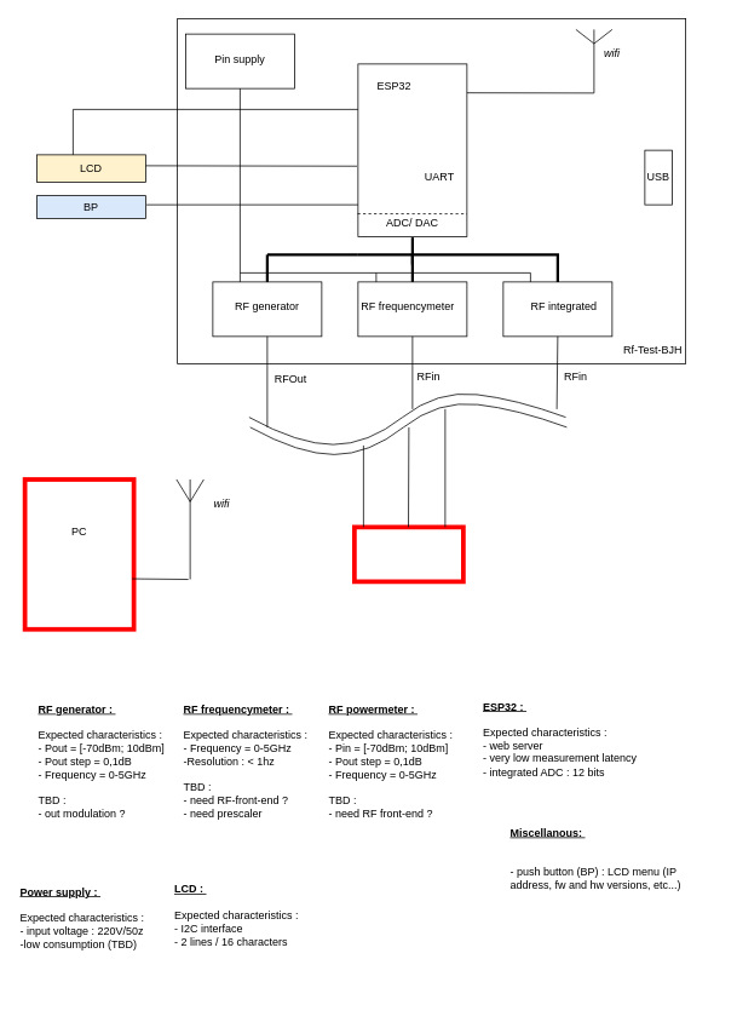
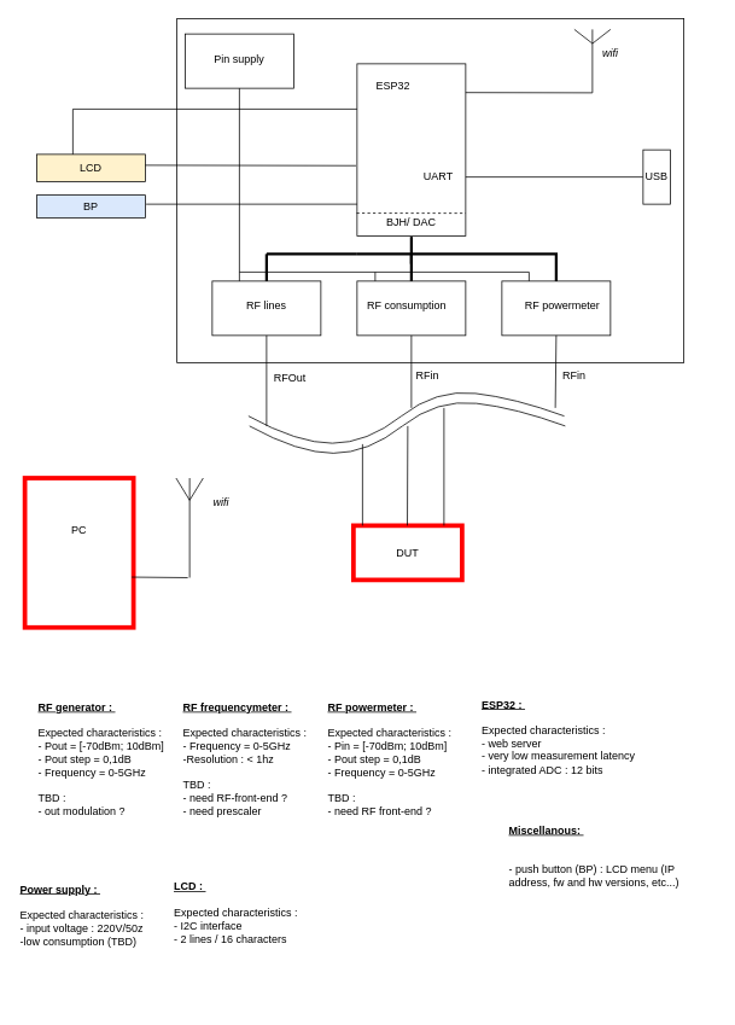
  <mxCell id="0" />
  <mxCell id="1" parent="0" />
  <mxCell id="2" value="" style="rounded=0;whiteSpace=wrap;html=1;" parent="1" vertex="1"><mxGeometry x="195" y="20" width="560" height="380" as="geometry" /></mxCell>
  <mxCell id="3" value="" style="rounded=0;whiteSpace=wrap;html=1;" parent="1" vertex="1"><mxGeometry x="204" y="37" width="120" height="60" as="geometry" /></mxCell>
  <mxCell id="4" value="Pin supply" style="text;html=1;align=center;verticalAlign=middle;whiteSpace=wrap;rounded=0;" parent="1" vertex="1"><mxGeometry x="224" y="50" width="80" height="30" as="geometry" /></mxCell>
  <mxCell id="5" value="" style="rounded=0;whiteSpace=wrap;html=1;" parent="1" vertex="1"><mxGeometry x="234" y="310" width="120" height="60" as="geometry" /></mxCell>
  <mxCell id="6" value="" style="rounded=0;whiteSpace=wrap;html=1;" parent="1" vertex="1"><mxGeometry x="394" y="310" width="120" height="60" as="geometry" /></mxCell>
  <mxCell id="7" value="" style="rounded=0;whiteSpace=wrap;html=1;" parent="1" vertex="1"><mxGeometry x="554" y="310" width="120" height="60" as="geometry" /></mxCell>
  <mxCell id="8" value="" style="rounded=0;whiteSpace=wrap;html=1;" parent="1" vertex="1"><mxGeometry x="394" y="70" width="120" height="190" as="geometry" /></mxCell>
  <mxCell id="9" value="ESP32" style="text;html=1;align=center;verticalAlign=middle;whiteSpace=wrap;rounded=0;" parent="1" vertex="1"><mxGeometry x="404" y="80" width="60" height="30" as="geometry" /></mxCell>
  <mxCell id="10" value="" style="endArrow=none;html=1;rounded=0;exitX=1;exitY=0.167;exitDx=0;exitDy=0;exitPerimeter=0;" parent="1" source="8" edge="1"><mxGeometry width="50" height="50" relative="1" as="geometry"><mxPoint x="464" y="570" as="sourcePoint" /><mxPoint x="654" y="102" as="targetPoint" /></mxGeometry></mxCell>
  <mxCell id="11" value="" style="group" parent="1" vertex="1" connectable="0"><mxGeometry x="390" y="580" width="120" height="60" as="geometry" /></mxCell>
  <mxCell id="12" value="" style="rounded=0;whiteSpace=wrap;html=1;perimeterSpacing=1;strokeWidth=5;strokeColor=#ff0000;" parent="11" vertex="1"><mxGeometry width="120" height="60" as="geometry" /></mxCell>
+ <mxCell id="13" value="DUT" style="text;html=1;align=center;verticalAlign=middle;whiteSpace=wrap;rounded=0;perimeterSpacing=10;" parent="11" vertex="1"><mxGeometry x="30" y="15" width="60" height="30" as="geometry" /></mxCell>
  <mxCell id="14" value="" style="group" parent="1" vertex="1" connectable="0"><mxGeometry x="634" y="32" width="70" height="70" as="geometry" /></mxCell>
  <mxCell id="15" value="" style="endArrow=none;html=1;rounded=0;" parent="14" edge="1"><mxGeometry width="50" height="50" relative="1" as="geometry"><mxPoint x="20" y="70" as="sourcePoint" /><mxPoint x="20" as="targetPoint" /></mxGeometry></mxCell>
  <mxCell id="16" value="" style="endArrow=none;html=1;rounded=0;" parent="14" edge="1"><mxGeometry width="50" height="50" relative="1" as="geometry"><mxPoint x="20" y="15.556" as="sourcePoint" /><mxPoint x="40" as="targetPoint" /></mxGeometry></mxCell>
  <mxCell id="17" value="" style="endArrow=none;html=1;rounded=0;" parent="14" edge="1"><mxGeometry width="50" height="50" relative="1" as="geometry"><mxPoint x="20" y="15.556" as="sourcePoint" /><mxPoint as="targetPoint" /></mxGeometry></mxCell>
  <mxCell id="18" value="&lt;i&gt;wifi&lt;/i&gt;" style="text;html=1;align=center;verticalAlign=middle;whiteSpace=wrap;rounded=0;" parent="14" vertex="1"><mxGeometry x="10" y="15.556" width="60" height="23.333" as="geometry" /></mxCell>
  <mxCell id="19" value="&lt;i&gt;wifi&lt;/i&gt;" style="text;html=1;align=center;verticalAlign=middle;whiteSpace=wrap;rounded=0;" parent="1" vertex="1"><mxGeometry x="214" y="540" width="60" height="30" as="geometry" /></mxCell>
- <mxCell id="20" value="Rf-Test-BJH" style="text;html=1;align=center;verticalAlign=middle;whiteSpace=wrap;rounded=0;" parent="1" vertex="1"><mxGeometry x="684" y="370" width="70" height="30" as="geometry" /></mxCell>
  <mxCell id="21" value="" style="endArrow=none;html=1;rounded=0;" parent="1" edge="1"><mxGeometry width="50" height="50" relative="1" as="geometry"><mxPoint x="294" y="470" as="sourcePoint" /><mxPoint x="294" y="370" as="targetPoint" /></mxGeometry></mxCell>
  <mxCell id="22" value="RFOut" style="text;html=1;align=center;verticalAlign=middle;whiteSpace=wrap;rounded=0;" parent="1" vertex="1"><mxGeometry x="290" y="402" width="60" height="30" as="geometry" /></mxCell>
- <mxCell id="23" value="RF generator" style="text;html=1;align=center;verticalAlign=middle;whiteSpace=wrap;rounded=0;" parent="1" vertex="1"><mxGeometry x="211" y="322" width="166" height="30" as="geometry" /></mxCell>
+ <mxCell id="23" value="RF lines" style="text;html=1;align=center;verticalAlign=middle;whiteSpace=wrap;rounded=0;" parent="1" vertex="1"><mxGeometry x="211" y="322" width="166" height="30" as="geometry" /></mxCell>
  <mxCell id="24" value="RFin" style="text;html=1;align=center;verticalAlign=middle;whiteSpace=wrap;rounded=0;" parent="1" vertex="1"><mxGeometry x="604" y="399" width="60" height="30" as="geometry" /></mxCell>
  <mxCell id="25" value="RFin" style="text;html=1;align=center;verticalAlign=middle;whiteSpace=wrap;rounded=0;" parent="1" vertex="1"><mxGeometry x="442" y="399" width="60" height="30" as="geometry" /></mxCell>
- <mxCell id="26" value="RF frequencymeter" style="text;html=1;align=center;verticalAlign=middle;whiteSpace=wrap;rounded=0;" parent="1" vertex="1"><mxGeometry x="366" y="322" width="166" height="30" as="geometry" /></mxCell>
- <mxCell id="27" value="RF integrated" style="text;html=1;align=center;verticalAlign=middle;whiteSpace=wrap;rounded=0;" parent="1" vertex="1"><mxGeometry x="538" y="322" width="166" height="30" as="geometry" /></mxCell>
+ <mxCell id="26" value="RF consumption" style="text;html=1;align=center;verticalAlign=middle;whiteSpace=wrap;rounded=0;" parent="1" vertex="1"><mxGeometry x="366" y="322" width="166" height="30" as="geometry" /></mxCell>
+ <mxCell id="27" value="RF powermeter" style="text;html=1;align=center;verticalAlign=middle;whiteSpace=wrap;rounded=0;" parent="1" vertex="1"><mxGeometry x="538" y="322" width="166" height="30" as="geometry" /></mxCell>
  <mxCell id="28" value="" style="group" parent="1" vertex="1" connectable="0"><mxGeometry x="274" y="429" width="350" height="71" as="geometry" /></mxCell>
  <mxCell id="29" value="" style="curved=1;endArrow=none;html=1;rounded=0;endFill=0;" parent="28" edge="1"><mxGeometry width="50" height="50" relative="1" as="geometry"><mxPoint y="30" as="sourcePoint" /><mxPoint x="348.91" y="30" as="targetPoint" /><Array as="points"><mxPoint x="54.517" y="60" /><mxPoint x="130.841" y="60" /><mxPoint x="207.165" /><mxPoint x="294.393" y="10" /></Array></mxGeometry></mxCell>
  <mxCell id="30" value="" style="curved=1;endArrow=none;html=1;rounded=0;endFill=0;" parent="28" edge="1"><mxGeometry width="50" height="50" relative="1" as="geometry"><mxPoint x="1.09" y="41" as="sourcePoint" /><mxPoint x="350.0" y="41" as="targetPoint" /><Array as="points"><mxPoint x="55.607" y="71" /><mxPoint x="131.931" y="71" /><mxPoint x="208.255" y="11" /><mxPoint x="295.483" y="21" /></Array></mxGeometry></mxCell>
  <mxCell id="31" value="" style="endArrow=none;html=1;rounded=0;" parent="1" edge="1"><mxGeometry width="50" height="50" relative="1" as="geometry"><mxPoint x="400" y="580" as="sourcePoint" /><mxPoint x="400" y="490" as="targetPoint" /></mxGeometry></mxCell>
  <mxCell id="32" value="" style="endArrow=none;html=1;rounded=0;" parent="1" edge="1"><mxGeometry width="50" height="50" relative="1" as="geometry"><mxPoint x="449.5" y="580" as="sourcePoint" /><mxPoint x="450" y="470" as="targetPoint" /></mxGeometry></mxCell>
  <mxCell id="33" value="" style="endArrow=none;html=1;rounded=0;" parent="1" edge="1"><mxGeometry width="50" height="50" relative="1" as="geometry"><mxPoint x="490" y="580" as="sourcePoint" /><mxPoint x="490" y="450" as="targetPoint" /></mxGeometry></mxCell>
  <mxCell id="34" value="" style="group" parent="1" vertex="1" connectable="0"><mxGeometry x="27" y="527.5" width="197" height="165" as="geometry" /></mxCell>
  <mxCell id="35" value="" style="group" parent="34" vertex="1" connectable="0"><mxGeometry width="120" height="165" as="geometry" /></mxCell>
  <mxCell id="36" value="" style="rounded=0;whiteSpace=wrap;html=1;perimeterSpacing=1;strokeWidth=5;strokeColor=#ff0000;" parent="35" vertex="1"><mxGeometry width="120" height="165" as="geometry" /></mxCell>
  <mxCell id="37" value="PC" style="text;html=1;align=center;verticalAlign=middle;whiteSpace=wrap;rounded=0;perimeterSpacing=10;" parent="35" vertex="1"><mxGeometry x="30" y="16.25" width="60" height="82.5" as="geometry" /></mxCell>
  <mxCell id="38" value="" style="group" parent="34" vertex="1" connectable="0"><mxGeometry x="167" width="30" height="110" as="geometry" /></mxCell>
  <mxCell id="39" value="" style="endArrow=none;html=1;rounded=0;" parent="38" edge="1"><mxGeometry width="50" height="50" relative="1" as="geometry"><mxPoint x="15" y="110" as="sourcePoint" /><mxPoint x="15" as="targetPoint" /></mxGeometry></mxCell>
  <mxCell id="40" value="" style="endArrow=none;html=1;rounded=0;" parent="38" edge="1"><mxGeometry width="50" height="50" relative="1" as="geometry"><mxPoint x="15" y="24.444" as="sourcePoint" /><mxPoint x="30" as="targetPoint" /></mxGeometry></mxCell>
  <mxCell id="41" value="" style="endArrow=none;html=1;rounded=0;" parent="38" edge="1"><mxGeometry width="50" height="50" relative="1" as="geometry"><mxPoint x="15" y="24.444" as="sourcePoint" /><mxPoint as="targetPoint" /></mxGeometry></mxCell>
  <mxCell id="42" value="" style="endArrow=none;html=1;rounded=0;exitX=0.975;exitY=0.661;exitDx=0;exitDy=0;exitPerimeter=0;" parent="34" source="36" edge="1"><mxGeometry width="50" height="50" relative="1" as="geometry"><mxPoint x="-190" y="357.5" as="sourcePoint" /><mxPoint x="180" y="110" as="targetPoint" /></mxGeometry></mxCell>
  <mxCell id="43" value="&lt;div style=&quot;&quot;&gt;&lt;u style=&quot;background-color: initial;&quot;&gt;&lt;b&gt;RF generator :&amp;nbsp;&lt;/b&gt;&lt;/u&gt;&lt;/div&gt;&lt;div style=&quot;text-align: center;&quot;&gt;&lt;u style=&quot;background-color: initial;&quot;&gt;&lt;b&gt;&lt;br&gt;&lt;/b&gt;&lt;/u&gt;&lt;/div&gt;&lt;div style=&quot;&quot;&gt;&lt;span style=&quot;background-color: initial;&quot;&gt;Expected characteristics :&amp;nbsp;&lt;/span&gt;&lt;/div&gt;&lt;div&gt;- Pout = [-70dBm; 10dBm]&lt;/div&gt;&lt;div&gt;- Pout step = 0,1dB&lt;/div&gt;&lt;div&gt;- Frequency = 0-5GHz&lt;/div&gt;&lt;div&gt;&lt;br&gt;&lt;/div&gt;&lt;div&gt;TBD :&amp;nbsp;&lt;/div&gt;&lt;div&gt;- out modulation ?&lt;/div&gt;&lt;div&gt;&lt;br&gt;&lt;/div&gt;" style="text;html=1;align=left;verticalAlign=middle;whiteSpace=wrap;rounded=0;" parent="1" vertex="1"><mxGeometry x="40" y="760" width="270" height="170" as="geometry" /></mxCell>
  <mxCell id="44" value="&lt;div style=&quot;&quot;&gt;&lt;u style=&quot;background-color: initial;&quot;&gt;&lt;b&gt;RF frequencymeter :&amp;nbsp;&lt;/b&gt;&lt;/u&gt;&lt;/div&gt;&lt;div style=&quot;text-align: center;&quot;&gt;&lt;u style=&quot;background-color: initial;&quot;&gt;&lt;b&gt;&lt;br&gt;&lt;/b&gt;&lt;/u&gt;&lt;/div&gt;&lt;div style=&quot;&quot;&gt;&lt;span style=&quot;background-color: initial;&quot;&gt;Expected characteristics :&amp;nbsp;&lt;/span&gt;&lt;/div&gt;&lt;div&gt;- Frequency = 0-5GHz&lt;/div&gt;&lt;div&gt;-Resolution : &amp;lt; 1hz&lt;/div&gt;&lt;div&gt;&lt;br&gt;&lt;/div&gt;&lt;div&gt;TBD :&amp;nbsp;&lt;/div&gt;&lt;div&gt;- need RF-front-end ?&lt;/div&gt;&lt;div&gt;- need prescaler&lt;/div&gt;&lt;div&gt;&lt;br&gt;&lt;/div&gt;" style="text;html=1;align=left;verticalAlign=middle;whiteSpace=wrap;rounded=0;" parent="1" vertex="1"><mxGeometry x="200" y="760" width="270" height="170" as="geometry" /></mxCell>
  <mxCell id="45" value="&lt;div style=&quot;&quot;&gt;&lt;u style=&quot;background-color: initial;&quot;&gt;&lt;b&gt;RF powermeter :&amp;nbsp;&lt;/b&gt;&lt;/u&gt;&lt;/div&gt;&lt;div style=&quot;text-align: center;&quot;&gt;&lt;u style=&quot;background-color: initial;&quot;&gt;&lt;b&gt;&lt;br&gt;&lt;/b&gt;&lt;/u&gt;&lt;/div&gt;&lt;div style=&quot;&quot;&gt;&lt;span style=&quot;background-color: initial;&quot;&gt;Expected characteristics :&amp;nbsp;&lt;/span&gt;&lt;/div&gt;&lt;div&gt;- Pin = [-70dBm; 10dBm]&lt;/div&gt;&lt;div&gt;- Pout step = 0,1dB&lt;/div&gt;&lt;div&gt;- Frequency = 0-5GHz&lt;/div&gt;&lt;div&gt;&lt;br&gt;&lt;/div&gt;&lt;div&gt;TBD :&amp;nbsp;&lt;/div&gt;&lt;div&gt;- need RF front-end ?&lt;/div&gt;&lt;div&gt;&lt;br&gt;&lt;/div&gt;" style="text;html=1;align=left;verticalAlign=middle;whiteSpace=wrap;rounded=0;" parent="1" vertex="1"><mxGeometry x="360" y="760" width="230" height="170" as="geometry" /></mxCell>
  <mxCell id="46" value="&lt;div style=&quot;&quot;&gt;&lt;u style=&quot;background-color: initial;&quot;&gt;&lt;b&gt;ESP32 :&amp;nbsp;&lt;/b&gt;&lt;/u&gt;&lt;/div&gt;&lt;div style=&quot;text-align: center;&quot;&gt;&lt;u style=&quot;background-color: initial;&quot;&gt;&lt;b&gt;&lt;br&gt;&lt;/b&gt;&lt;/u&gt;&lt;/div&gt;&lt;div style=&quot;&quot;&gt;&lt;span style=&quot;background-color: initial;&quot;&gt;Expected characteristics :&amp;nbsp;&lt;/span&gt;&lt;/div&gt;&lt;div&gt;- web server&lt;/div&gt;&lt;div&gt;- very low measurement laten&lt;span style=&quot;background-color: initial;&quot;&gt;cy&lt;/span&gt;&lt;/div&gt;&lt;div&gt;&lt;span style=&quot;background-color: initial;&quot;&gt;- integrated ADC : 12 bits&lt;/span&gt;&lt;/div&gt;&lt;div&gt;&lt;br&gt;&lt;/div&gt;&lt;div&gt;&lt;br&gt;&lt;/div&gt;&lt;div&gt;&lt;br&gt;&lt;/div&gt;" style="text;html=1;align=left;verticalAlign=middle;whiteSpace=wrap;rounded=0;" parent="1" vertex="1"><mxGeometry x="530" y="750" width="230" height="170" as="geometry" /></mxCell>
  <mxCell id="47" value="&lt;div style=&quot;&quot;&gt;&lt;u style=&quot;background-color: initial;&quot;&gt;&lt;b&gt;Power supply :&amp;nbsp;&lt;/b&gt;&lt;/u&gt;&lt;/div&gt;&lt;div style=&quot;text-align: center;&quot;&gt;&lt;u style=&quot;background-color: initial;&quot;&gt;&lt;b&gt;&lt;br&gt;&lt;/b&gt;&lt;/u&gt;&lt;/div&gt;&lt;div style=&quot;&quot;&gt;&lt;span style=&quot;background-color: initial;&quot;&gt;Expected characteristics :&amp;nbsp;&lt;/span&gt;&lt;/div&gt;&lt;div&gt;- input voltage : 220V/50z&lt;/div&gt;&lt;div&gt;-low consumption (TBD)&lt;/div&gt;&lt;div&gt;&lt;br&gt;&lt;/div&gt;&lt;div&gt;&lt;br&gt;&lt;/div&gt;" style="text;html=1;align=left;verticalAlign=middle;whiteSpace=wrap;rounded=0;" parent="1" vertex="1"><mxGeometry x="20" y="940" width="230" height="170" as="geometry" /></mxCell>
  <mxCell id="48" value="" style="endArrow=none;html=1;rounded=0;entryX=0.5;entryY=1;entryDx=0;entryDy=0;exitX=0.25;exitY=0;exitDx=0;exitDy=0;" parent="1" source="5" target="3" edge="1"><mxGeometry width="50" height="50" relative="1" as="geometry"><mxPoint x="264" y="190" as="sourcePoint" /><mxPoint x="514" y="520" as="targetPoint" /></mxGeometry></mxCell>
  <mxCell id="49" value="" style="endArrow=none;html=1;rounded=0;" parent="1" edge="1"><mxGeometry width="50" height="50" relative="1" as="geometry"><mxPoint x="394" y="120" as="sourcePoint" /><mxPoint x="80" y="120" as="targetPoint" /></mxGeometry></mxCell>
  <mxCell id="50" value="" style="endArrow=none;html=1;rounded=0;entryX=0.5;entryY=1;entryDx=0;entryDy=0;" parent="1" target="6" edge="1"><mxGeometry width="50" height="50" relative="1" as="geometry"><mxPoint x="454" y="450" as="sourcePoint" /><mxPoint x="449" y="380" as="targetPoint" /></mxGeometry></mxCell>
  <mxCell id="51" value="" style="endArrow=none;html=1;rounded=0;" parent="1" edge="1"><mxGeometry width="50" height="50" relative="1" as="geometry"><mxPoint x="613" y="450" as="sourcePoint" /><mxPoint x="614" y="370" as="targetPoint" /></mxGeometry></mxCell>
  <mxCell id="52" value="" style="endArrow=none;html=1;rounded=0;strokeWidth=3;" parent="1" edge="1"><mxGeometry width="50" height="50" relative="1" as="geometry"><mxPoint x="394" y="280" as="sourcePoint" /><mxPoint x="294" y="280" as="targetPoint" /></mxGeometry></mxCell>
  <mxCell id="53" value="" style="endArrow=none;html=1;rounded=0;entryX=0.5;entryY=0;entryDx=0;entryDy=0;strokeWidth=3;" parent="1" target="7" edge="1"><mxGeometry width="50" height="50" relative="1" as="geometry"><mxPoint x="394" y="280" as="sourcePoint" /><mxPoint x="514" y="520" as="targetPoint" /><Array as="points"><mxPoint x="614" y="280" /></Array></mxGeometry></mxCell>
  <mxCell id="54" value="" style="endArrow=none;html=1;rounded=0;entryX=0.5;entryY=0;entryDx=0;entryDy=0;strokeWidth=3;" parent="1" target="6" edge="1"><mxGeometry width="50" height="50" relative="1" as="geometry"><mxPoint x="454" y="280" as="sourcePoint" /><mxPoint x="514" y="520" as="targetPoint" /></mxGeometry></mxCell>
  <mxCell id="55" value="&lt;div style=&quot;&quot;&gt;&lt;u style=&quot;background-color: initial;&quot;&gt;&lt;b&gt;LCD :&amp;nbsp;&lt;/b&gt;&lt;/u&gt;&lt;/div&gt;&lt;div style=&quot;text-align: center;&quot;&gt;&lt;u style=&quot;background-color: initial;&quot;&gt;&lt;b&gt;&lt;br&gt;&lt;/b&gt;&lt;/u&gt;&lt;/div&gt;&lt;div style=&quot;&quot;&gt;&lt;span style=&quot;background-color: initial;&quot;&gt;Expected characteristics :&amp;nbsp;&lt;/span&gt;&lt;/div&gt;&lt;div&gt;- I2C interface&lt;/div&gt;&lt;div&gt;- 2 lines / 16 characters&lt;/div&gt;&lt;div&gt;&lt;br&gt;&lt;/div&gt;" style="text;html=1;align=left;verticalAlign=middle;whiteSpace=wrap;rounded=0;" vertex="1" parent="1"><mxGeometry x="190" y="930" width="230" height="170" as="geometry" /></mxCell>
  <mxCell id="56" value="LCD" style="rounded=0;whiteSpace=wrap;html=1;fillColor=#fff2cc;" vertex="1" parent="1"><mxGeometry x="40" y="170" width="120" height="30" as="geometry" /></mxCell>
  <mxCell id="57" value="" style="endArrow=none;html=1;rounded=0;entryX=0.5;entryY=0;entryDx=0;entryDy=0;strokeWidth=3;" edge="1" parent="1"><mxGeometry width="50" height="50" relative="1" as="geometry"><mxPoint x="454" y="261" as="sourcePoint" /><mxPoint x="454" y="291" as="targetPoint" /></mxGeometry></mxCell>
  <mxCell id="58" value="" style="endArrow=none;html=1;rounded=0;exitX=0.5;exitY=0;exitDx=0;exitDy=0;strokeWidth=3;" edge="1" parent="1" source="5"><mxGeometry width="50" height="50" relative="1" as="geometry"><mxPoint x="464" y="570" as="sourcePoint" /><mxPoint x="294" y="280" as="targetPoint" /></mxGeometry></mxCell>
  <mxCell id="59" value="" style="endArrow=none;html=1;rounded=0;exitX=0.25;exitY=0;exitDx=0;exitDy=0;edgeStyle=orthogonalEdgeStyle;" edge="1" parent="1" source="7"><mxGeometry width="50" height="50" relative="1" as="geometry"><mxPoint x="464" y="570" as="sourcePoint" /><mxPoint x="264" y="300" as="targetPoint" /><Array as="points"><mxPoint x="584" y="300" /></Array></mxGeometry></mxCell>
  <mxCell id="60" value="" style="endArrow=none;html=1;rounded=0;" edge="1" parent="1"><mxGeometry width="50" height="50" relative="1" as="geometry"><mxPoint x="414" y="310" as="sourcePoint" /><mxPoint x="414" y="300" as="targetPoint" /></mxGeometry></mxCell>
  <mxCell id="61" value="" style="endArrow=none;html=1;rounded=0;exitX=-0.01;exitY=0.592;exitDx=0;exitDy=0;exitPerimeter=0;" edge="1" parent="1" source="8"><mxGeometry width="50" height="50" relative="1" as="geometry"><mxPoint x="367.24" y="185.816" as="sourcePoint" /><mxPoint x="160" y="182" as="targetPoint" /></mxGeometry></mxCell>
- <mxCell id="62" value="ADC/ DAC" style="text;html=1;align=center;verticalAlign=middle;whiteSpace=wrap;rounded=0;" vertex="1" parent="1"><mxGeometry x="424" y="230" width="60" height="30" as="geometry" /></mxCell>
+ <mxCell id="62" value="BJH/ DAC" style="text;html=1;align=center;verticalAlign=middle;whiteSpace=wrap;rounded=0;" vertex="1" parent="1"><mxGeometry x="424" y="230" width="60" height="30" as="geometry" /></mxCell>
  <mxCell id="63" value="" style="endArrow=none;html=1;rounded=0;dashed=1;exitX=-0.004;exitY=0.868;exitDx=0;exitDy=0;exitPerimeter=0;" edge="1" parent="1" source="8"><mxGeometry width="50" height="50" relative="1" as="geometry"><mxPoint x="404" y="160" as="sourcePoint" /><mxPoint x="514" y="235" as="targetPoint" /></mxGeometry></mxCell>
  <mxCell id="64" value="" style="endArrow=none;html=1;rounded=0;" edge="1" parent="1"><mxGeometry width="50" height="50" relative="1" as="geometry"><mxPoint x="80" y="170" as="sourcePoint" /><mxPoint x="80" y="120" as="targetPoint" /></mxGeometry></mxCell>
  <mxCell id="65" value="UART" style="text;html=1;align=center;verticalAlign=middle;whiteSpace=wrap;rounded=0;" vertex="1" parent="1"><mxGeometry x="454" y="180" width="60" height="30" as="geometry" /></mxCell>
+ <mxCell id="66" value="" style="endArrow=none;html=1;rounded=0;entryX=1;entryY=0.5;entryDx=0;entryDy=0;exitX=0;exitY=0.5;exitDx=0;exitDy=0;" edge="1" parent="1" source="67" target="65"><mxGeometry width="50" height="50" relative="1" as="geometry"><mxPoint x="700" y="195" as="sourcePoint" /><mxPoint x="380" y="360" as="targetPoint" /></mxGeometry></mxCell>
  <mxCell id="67" value="USB" style="rounded=0;whiteSpace=wrap;html=1;" vertex="1" parent="1"><mxGeometry x="710" y="165" width="30" height="60" as="geometry" /></mxCell>
  <mxCell id="68" value="BP" style="rounded=0;whiteSpace=wrap;html=1;fillColor=#dae8fc;" vertex="1" parent="1"><mxGeometry x="40" y="215" width="120" height="25" as="geometry" /></mxCell>
  <mxCell id="69" value="&lt;div style=&quot;&quot;&gt;&lt;u style=&quot;background-color: initial;&quot;&gt;&lt;b&gt;Miscellanous:&amp;nbsp;&lt;/b&gt;&lt;/u&gt;&lt;/div&gt;&lt;div style=&quot;text-align: center;&quot;&gt;&lt;u style=&quot;background-color: initial;&quot;&gt;&lt;b&gt;&lt;br&gt;&lt;/b&gt;&lt;/u&gt;&lt;/div&gt;&lt;div style=&quot;&quot;&gt;&lt;br&gt;&lt;/div&gt;&lt;div&gt;- push button (BP) : LCD menu (IP address, fw and hw versions, etc...)&lt;/div&gt;&lt;div&gt;&lt;br&gt;&lt;/div&gt;&lt;div&gt;&lt;br&gt;&lt;/div&gt;" style="text;html=1;align=left;verticalAlign=middle;whiteSpace=wrap;rounded=0;" vertex="1" parent="1"><mxGeometry x="560" y="860" width="230" height="200" as="geometry" /></mxCell>
  <mxCell id="70" value="" style="endArrow=none;html=1;rounded=0;exitX=-0.01;exitY=0.592;exitDx=0;exitDy=0;exitPerimeter=0;" edge="1" parent="1"><mxGeometry width="50" height="50" relative="1" as="geometry"><mxPoint x="394" y="225" as="sourcePoint" /><mxPoint x="161" y="225" as="targetPoint" /></mxGeometry></mxCell>
